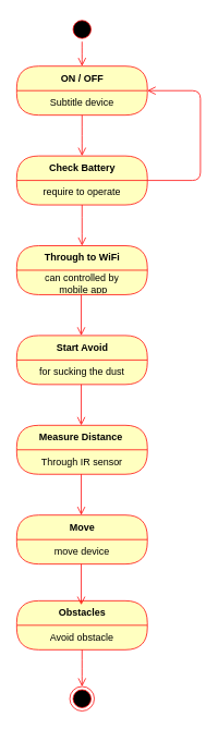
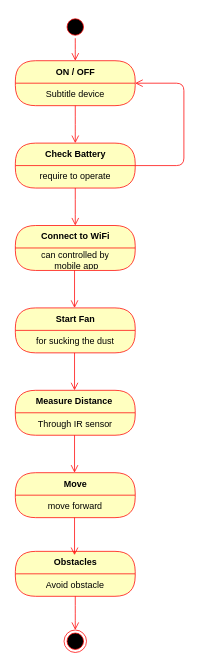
  <mxCell id="0" />
  <mxCell id="1" parent="0" />
  <mxCell id="2" value="" style="ellipse;html=1;shape=startState;fillColor=#000000;strokeColor=#ff0000;" vertex="1" parent="1"><mxGeometry x="85" y="20" width="30" height="30" as="geometry" /></mxCell>
  <mxCell id="3" value="" style="edgeStyle=orthogonalEdgeStyle;html=1;verticalAlign=bottom;endArrow=open;endSize=8;strokeColor=#ff0000;" edge="1" source="2" parent="1"><mxGeometry relative="1" as="geometry"><mxPoint x="100" y="80" as="targetPoint" /></mxGeometry></mxCell>
  <mxCell id="4" value="ON / OFF" style="swimlane;html=1;fontStyle=1;align=center;verticalAlign=middle;childLayout=stackLayout;horizontal=1;startSize=30;horizontalStack=0;resizeParent=0;resizeLast=1;container=0;fontColor=#000000;collapsible=0;rounded=1;arcSize=30;strokeColor=#ff0000;fillColor=#ffffc0;swimlaneFillColor=#ffffc0;" vertex="1" parent="1"><mxGeometry x="20" y="80" width="160" height="60" as="geometry" /></mxCell>
  <mxCell id="5" value="Subtitle device" style="text;html=1;strokeColor=none;fillColor=none;align=center;verticalAlign=middle;spacingLeft=4;spacingRight=4;whiteSpace=wrap;overflow=hidden;rotatable=0;fontColor=#000000;" vertex="1" parent="4"><mxGeometry y="30" width="160" height="30" as="geometry" /></mxCell>
  <mxCell id="6" value="" style="edgeStyle=orthogonalEdgeStyle;html=1;verticalAlign=bottom;endArrow=open;endSize=8;strokeColor=#ff0000;" edge="1" source="4" parent="1"><mxGeometry relative="1" as="geometry"><mxPoint x="100" y="190" as="targetPoint" /></mxGeometry></mxCell>
  <mxCell id="7" value="Check Battery" style="swimlane;html=1;fontStyle=1;align=center;verticalAlign=middle;childLayout=stackLayout;horizontal=1;startSize=30;horizontalStack=0;resizeParent=0;resizeLast=1;container=0;fontColor=#000000;collapsible=0;rounded=1;arcSize=30;strokeColor=#ff0000;fillColor=#ffffc0;swimlaneFillColor=#ffffc0;" vertex="1" parent="1"><mxGeometry x="20" y="190" width="160" height="60" as="geometry" /></mxCell>
  <mxCell id="8" value="require to operate" style="text;html=1;strokeColor=none;fillColor=none;align=center;verticalAlign=middle;spacingLeft=4;spacingRight=4;whiteSpace=wrap;overflow=hidden;rotatable=0;fontColor=#000000;" vertex="1" parent="7"><mxGeometry y="30" width="160" height="30" as="geometry" /></mxCell>
  <mxCell id="9" value="Subtitle" style="text;html=1;strokeColor=none;fillColor=none;align=center;verticalAlign=middle;spacingLeft=4;spacingRight=4;whiteSpace=wrap;overflow=hidden;rotatable=0;fontColor=#000000;" vertex="1" parent="7"><mxGeometry y="60" width="160" as="geometry" /></mxCell>
  <mxCell id="10" value="" style="edgeStyle=orthogonalEdgeStyle;html=1;verticalAlign=bottom;endArrow=open;endSize=8;strokeColor=#ff0000;" edge="1" source="7" parent="1"><mxGeometry relative="1" as="geometry"><mxPoint x="100" y="300" as="targetPoint" /></mxGeometry></mxCell>
  <mxCell id="11" value="Measure Distance&amp;nbsp;" style="swimlane;html=1;fontStyle=1;align=center;verticalAlign=middle;childLayout=stackLayout;horizontal=1;startSize=30;horizontalStack=0;resizeParent=0;resizeLast=1;container=0;fontColor=#000000;collapsible=0;rounded=1;arcSize=30;strokeColor=#ff0000;fillColor=#ffffc0;swimlaneFillColor=#ffffc0;" vertex="1" parent="1"><mxGeometry x="20" y="520" width="160" height="60" as="geometry" /></mxCell>
  <mxCell id="12" value="Through IR sensor" style="text;html=1;strokeColor=none;fillColor=none;align=center;verticalAlign=middle;spacingLeft=4;spacingRight=4;whiteSpace=wrap;overflow=hidden;rotatable=0;fontColor=#000000;" vertex="1" parent="11"><mxGeometry y="30" width="160" height="30" as="geometry" /></mxCell>
- <mxCell id="13" value="Through to WiFi" style="swimlane;html=1;fontStyle=1;align=center;verticalAlign=middle;childLayout=stackLayout;horizontal=1;startSize=30;horizontalStack=0;resizeParent=0;resizeLast=1;container=0;fontColor=#000000;collapsible=0;rounded=1;arcSize=30;strokeColor=#ff0000;fillColor=#ffffc0;swimlaneFillColor=#ffffc0;" vertex="1" parent="1"><mxGeometry x="20" y="300" width="160" height="60" as="geometry" /></mxCell>
+ <mxCell id="13" value="Connect to WiFi" style="swimlane;html=1;fontStyle=1;align=center;verticalAlign=middle;childLayout=stackLayout;horizontal=1;startSize=30;horizontalStack=0;resizeParent=0;resizeLast=1;container=0;fontColor=#000000;collapsible=0;rounded=1;arcSize=30;strokeColor=#ff0000;fillColor=#ffffc0;swimlaneFillColor=#ffffc0;" vertex="1" parent="1"><mxGeometry x="20" y="300" width="160" height="60" as="geometry" /></mxCell>
  <mxCell id="14" value="can controlled by&lt;br&gt;&amp;nbsp;mobile app" style="text;html=1;strokeColor=none;fillColor=none;align=center;verticalAlign=middle;spacingLeft=4;spacingRight=4;whiteSpace=wrap;overflow=hidden;rotatable=0;fontColor=#000000;" vertex="1" parent="13"><mxGeometry y="30" width="160" height="30" as="geometry" /></mxCell>
- <mxCell id="15" value="Start Avoid" style="swimlane;html=1;fontStyle=1;align=center;verticalAlign=middle;childLayout=stackLayout;horizontal=1;startSize=30;horizontalStack=0;resizeParent=0;resizeLast=1;container=0;fontColor=#000000;collapsible=0;rounded=1;arcSize=30;strokeColor=#ff0000;fillColor=#ffffc0;swimlaneFillColor=#ffffc0;" vertex="1" parent="1"><mxGeometry x="20" y="410" width="160" height="60" as="geometry" /></mxCell>
+ <mxCell id="15" value="Start Fan" style="swimlane;html=1;fontStyle=1;align=center;verticalAlign=middle;childLayout=stackLayout;horizontal=1;startSize=30;horizontalStack=0;resizeParent=0;resizeLast=1;container=0;fontColor=#000000;collapsible=0;rounded=1;arcSize=30;strokeColor=#ff0000;fillColor=#ffffc0;swimlaneFillColor=#ffffc0;" vertex="1" parent="1"><mxGeometry x="20" y="410" width="160" height="60" as="geometry" /></mxCell>
  <mxCell id="16" value="for sucking the dust" style="text;html=1;strokeColor=none;fillColor=none;align=center;verticalAlign=middle;spacingLeft=4;spacingRight=4;whiteSpace=wrap;overflow=hidden;rotatable=0;fontColor=#000000;" vertex="1" parent="15"><mxGeometry y="30" width="160" height="30" as="geometry" /></mxCell>
  <mxCell id="17" value="Move" style="swimlane;html=1;fontStyle=1;align=center;verticalAlign=middle;childLayout=stackLayout;horizontal=1;startSize=30;horizontalStack=0;resizeParent=0;resizeLast=1;container=0;fontColor=#000000;collapsible=0;rounded=1;arcSize=30;strokeColor=#ff0000;fillColor=#ffffc0;swimlaneFillColor=#ffffc0;" vertex="1" parent="1"><mxGeometry x="20" y="630" width="160" height="60" as="geometry" /></mxCell>
- <mxCell id="18" value="move device" style="text;html=1;strokeColor=none;fillColor=none;align=center;verticalAlign=middle;spacingLeft=4;spacingRight=4;whiteSpace=wrap;overflow=hidden;rotatable=0;fontColor=#000000;" vertex="1" parent="17"><mxGeometry y="30" width="160" height="30" as="geometry" /></mxCell>
+ <mxCell id="18" value="move forward" style="text;html=1;strokeColor=none;fillColor=none;align=center;verticalAlign=middle;spacingLeft=4;spacingRight=4;whiteSpace=wrap;overflow=hidden;rotatable=0;fontColor=#000000;" vertex="1" parent="17"><mxGeometry y="30" width="160" height="30" as="geometry" /></mxCell>
  <mxCell id="19" value="" style="ellipse;html=1;shape=endState;fillColor=#000000;strokeColor=#ff0000;" vertex="1" parent="1"><mxGeometry x="85" y="840" width="30" height="30" as="geometry" /></mxCell>
  <mxCell id="20" value="" style="edgeStyle=orthogonalEdgeStyle;html=1;verticalAlign=bottom;endArrow=open;endSize=8;strokeColor=#ff0000;" edge="1" parent="1"><mxGeometry relative="1" as="geometry"><mxPoint x="99" y="410" as="targetPoint" /><mxPoint x="99" y="360" as="sourcePoint" /></mxGeometry></mxCell>
  <mxCell id="21" value="" style="edgeStyle=orthogonalEdgeStyle;html=1;verticalAlign=bottom;endArrow=open;endSize=8;strokeColor=#ff0000;" edge="1" parent="1"><mxGeometry relative="1" as="geometry"><mxPoint x="99" y="520" as="targetPoint" /><mxPoint x="99" y="470" as="sourcePoint" /></mxGeometry></mxCell>
  <mxCell id="22" value="" style="edgeStyle=orthogonalEdgeStyle;html=1;verticalAlign=bottom;endArrow=open;endSize=8;strokeColor=#ff0000;" edge="1" parent="1"><mxGeometry relative="1" as="geometry"><mxPoint x="99" y="630" as="targetPoint" /><mxPoint x="99" y="580" as="sourcePoint" /></mxGeometry></mxCell>
  <mxCell id="23" value="" style="edgeStyle=orthogonalEdgeStyle;html=1;verticalAlign=bottom;endArrow=open;endSize=8;strokeColor=#ff0000;entryX=1;entryY=0;entryDx=0;entryDy=0;entryPerimeter=0;" edge="1" parent="1" target="5"><mxGeometry relative="1" as="geometry"><mxPoint x="255" y="110" as="targetPoint" /><mxPoint x="180" y="220" as="sourcePoint" /><Array as="points"><mxPoint x="180" y="220" /><mxPoint x="245" y="220" /><mxPoint x="245" y="110" /></Array></mxGeometry></mxCell>
  <mxCell id="24" value="Obstacles" style="swimlane;html=1;fontStyle=1;align=center;verticalAlign=middle;childLayout=stackLayout;horizontal=1;startSize=30;horizontalStack=0;resizeParent=0;resizeLast=1;container=0;fontColor=#000000;collapsible=0;rounded=1;arcSize=30;strokeColor=#ff0000;fillColor=#ffffc0;swimlaneFillColor=#ffffc0;" vertex="1" parent="1"><mxGeometry x="20" y="735" width="160" height="60" as="geometry" /></mxCell>
  <mxCell id="25" value="Avoid obstacle" style="text;html=1;strokeColor=none;fillColor=none;align=center;verticalAlign=middle;spacingLeft=4;spacingRight=4;whiteSpace=wrap;overflow=hidden;rotatable=0;fontColor=#000000;" vertex="1" parent="24"><mxGeometry y="30" width="160" height="30" as="geometry" /></mxCell>
  <mxCell id="26" value="" style="edgeStyle=orthogonalEdgeStyle;html=1;verticalAlign=bottom;endArrow=open;endSize=8;strokeColor=#ff0000;" edge="1" source="24" parent="1"><mxGeometry relative="1" as="geometry"><mxPoint x="100" y="840" as="targetPoint" /></mxGeometry></mxCell>
  <mxCell id="27" value="" style="edgeStyle=orthogonalEdgeStyle;html=1;verticalAlign=bottom;endArrow=open;endSize=8;strokeColor=#ff0000;" edge="1" parent="1"><mxGeometry relative="1" as="geometry"><mxPoint x="99" y="740" as="targetPoint" /><mxPoint x="99" y="690" as="sourcePoint" /></mxGeometry></mxCell>
